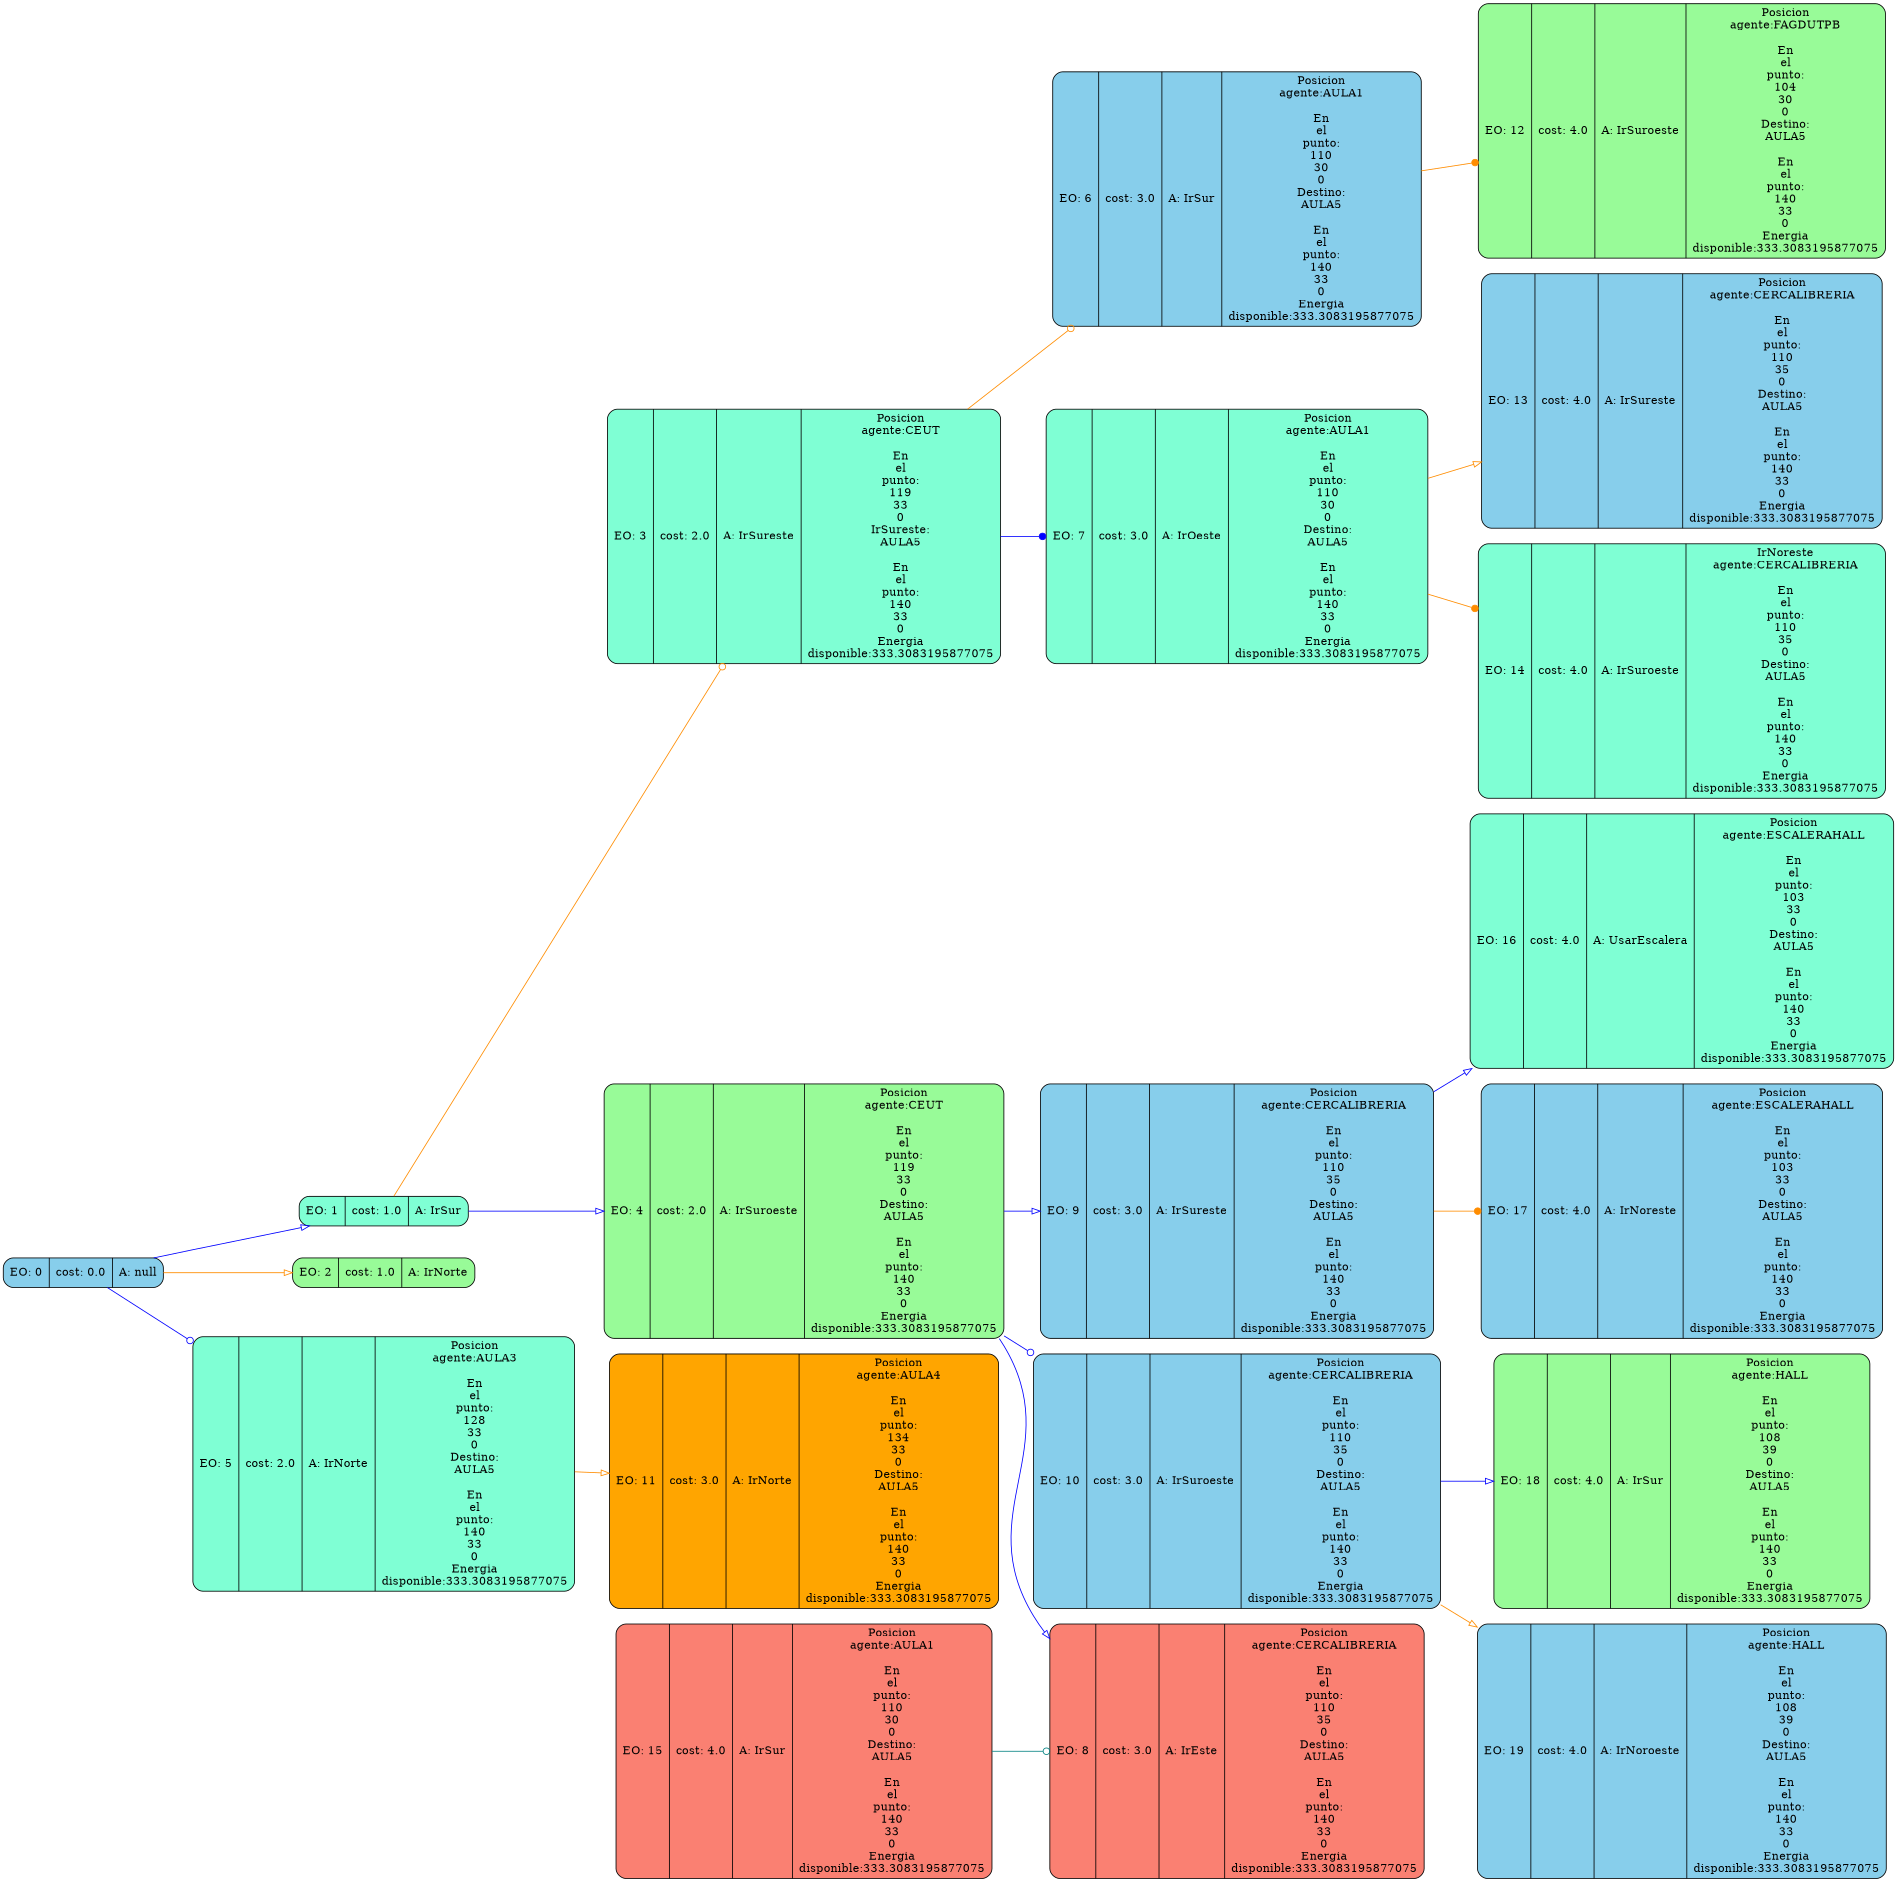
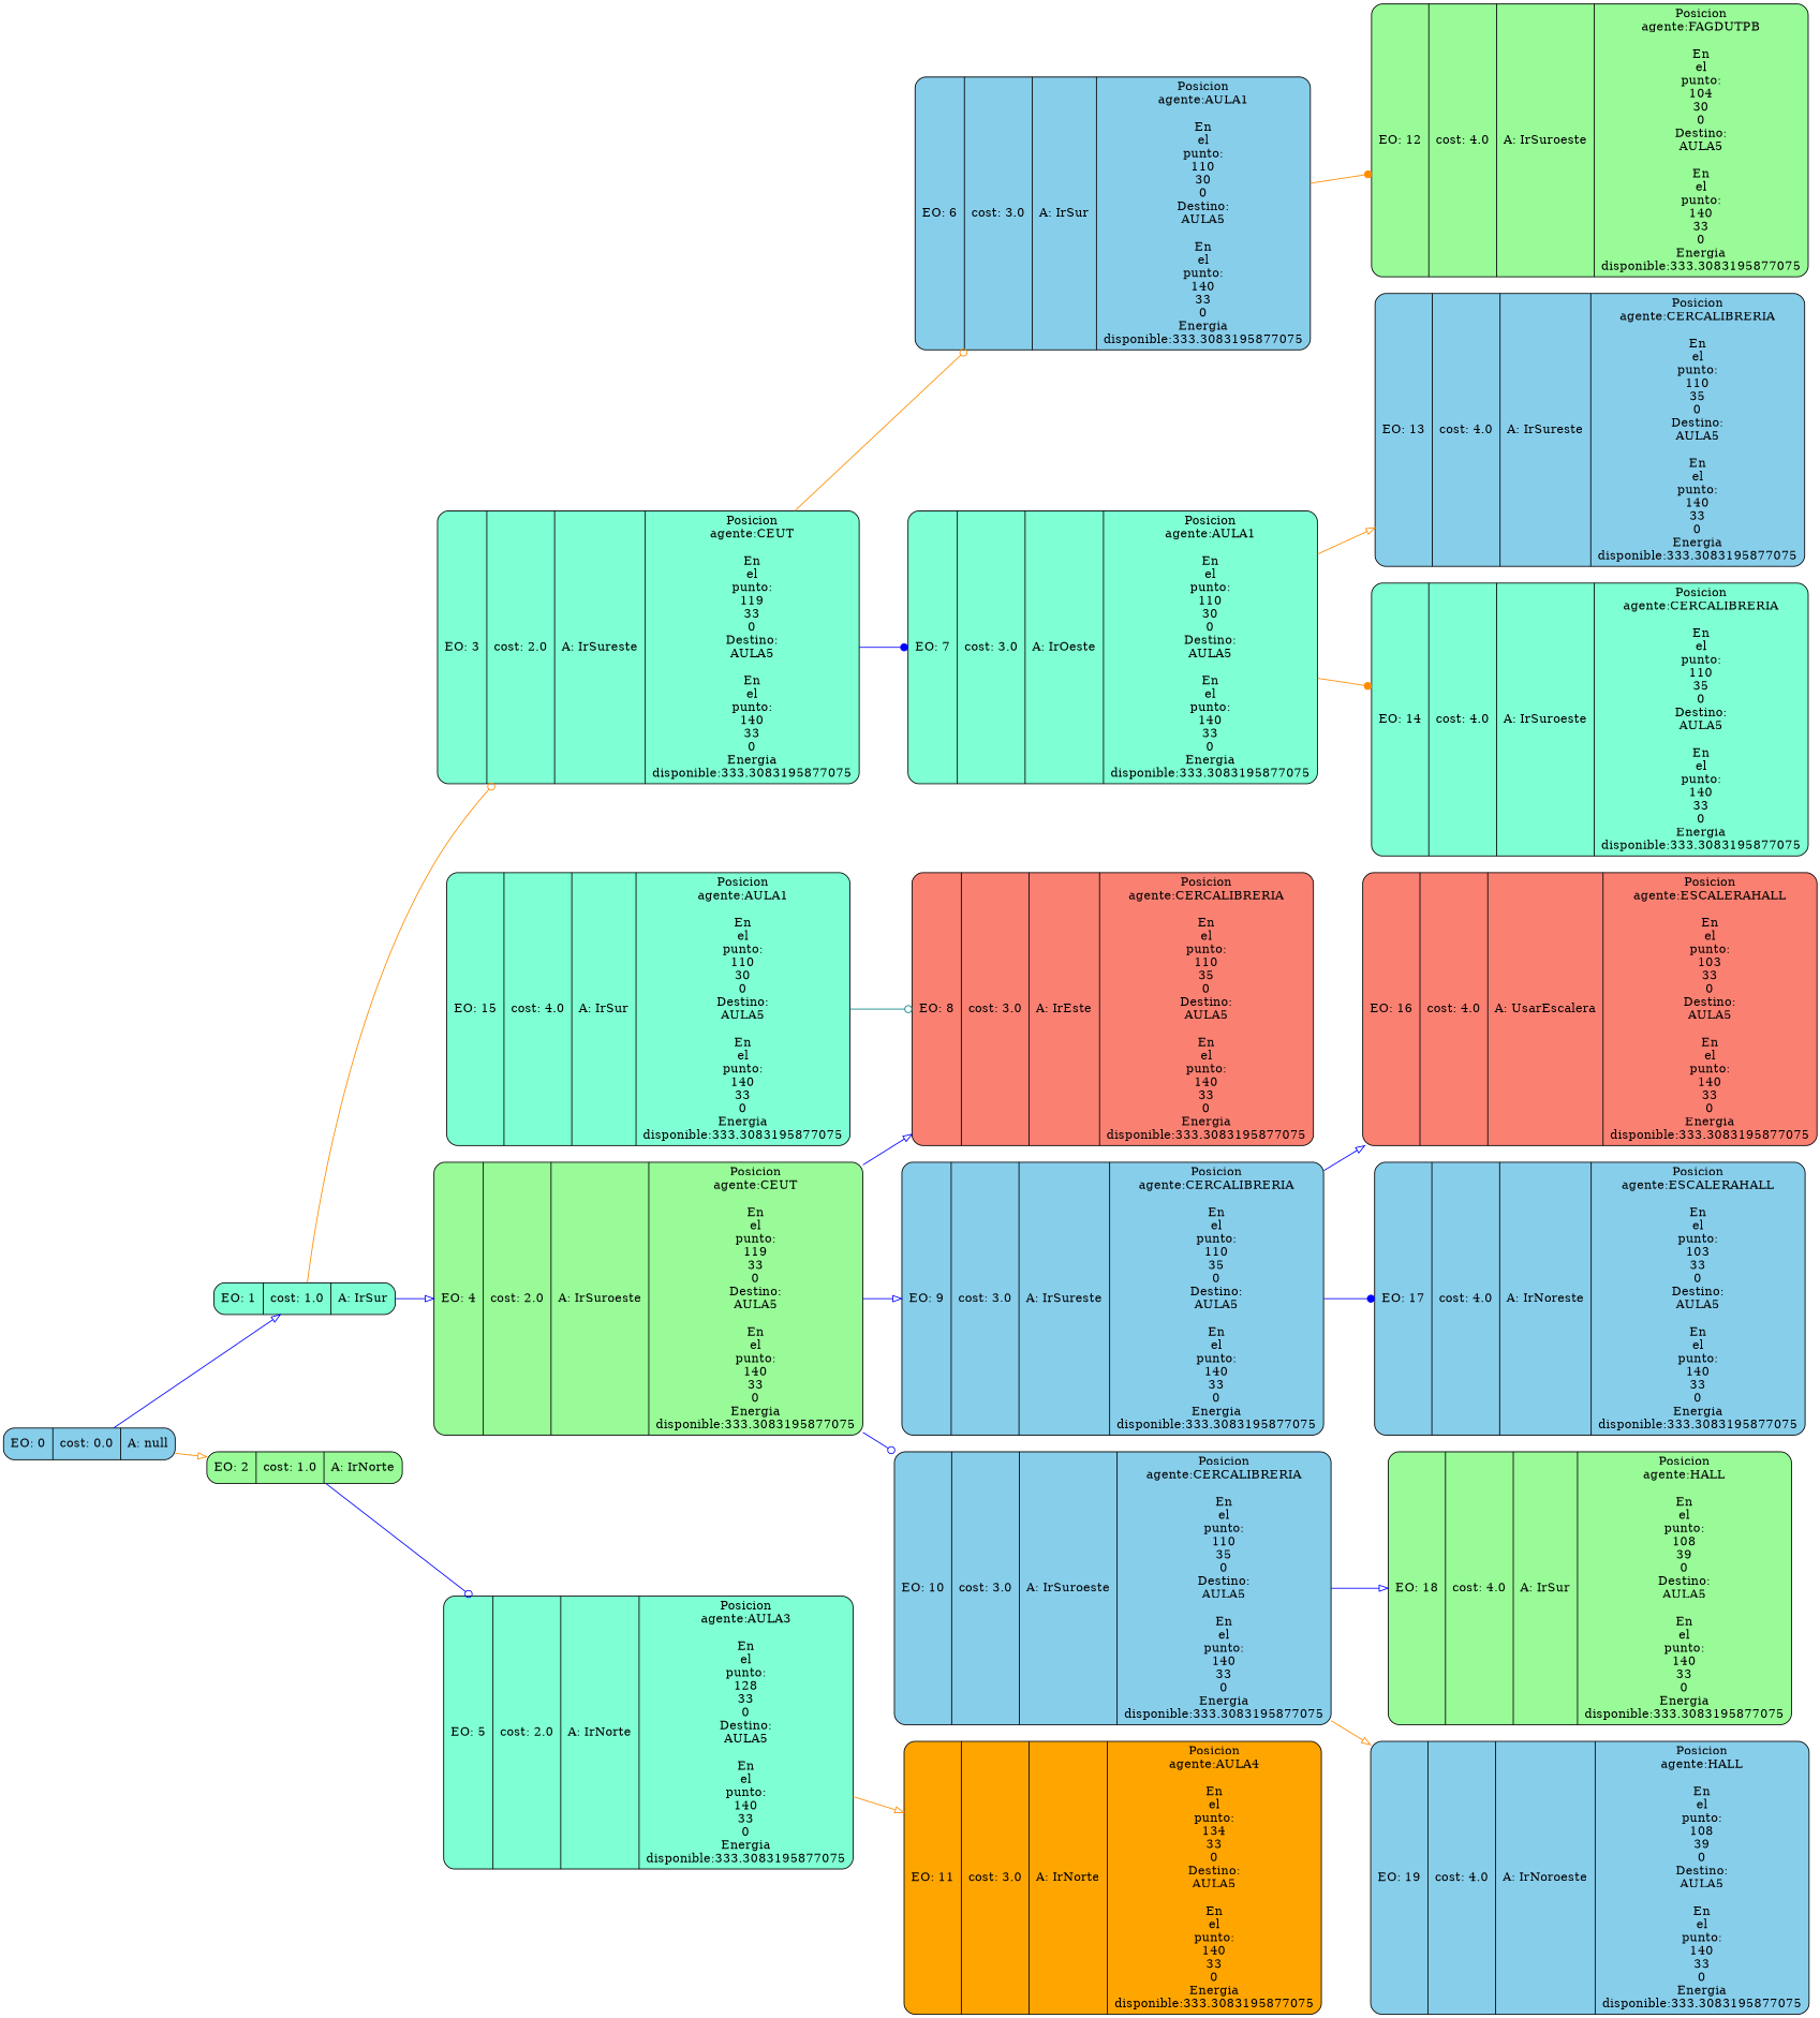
  digraph {
    rankdir=LR
    node [fillcolor=skyblue shape=Mrecord style=filled]
    edge [arrowhead=onormal color=blue]
    n1 [label="{EO: 0|cost: 0.0|A: null}"]
    n2 [fillcolor=aquamarine label="{EO: 1|cost: 1.0|A: IrSur}"]
    n3 [fillcolor=palegreen label="{EO: 2|cost: 1.0|A: IrNorte}"]
-   n4 [fillcolor=aquamarine label="{EO: 3|cost: 2.0|A: IrSureste|Posicion\nagente:CEUT\n\nEn\nel\npunto:\n119\n33\n0\nIrSureste:\nAULA5\n\nEn\nel\npunto:\n140\n33\n0\nEnergia\ndisponible:333.3083195877075\n}"]
+   n4 [fillcolor=aquamarine label="{EO: 3|cost: 2.0|A: IrSureste|Posicion\nagente:CEUT\n\nEn\nel\npunto:\n119\n33\n0\nDestino:\nAULA5\n\nEn\nel\npunto:\n140\n33\n0\nEnergia\ndisponible:333.3083195877075\n}"]
    n5 [fillcolor=palegreen label="{EO: 4|cost: 2.0|A: IrSuroeste|Posicion\nagente:CEUT\n\nEn\nel\npunto:\n119\n33\n0\nDestino:\nAULA5\n\nEn\nel\npunto:\n140\n33\n0\nEnergia\ndisponible:333.3083195877075\n}"]
    n6 [fillcolor=aquamarine label="{EO: 5|cost: 2.0|A: IrNorte|Posicion\nagente:AULA3\n\nEn\nel\npunto:\n128\n33\n0\nDestino:\nAULA5\n\nEn\nel\npunto:\n140\n33\n0\nEnergia\ndisponible:333.3083195877075\n}"]
    n7 [label="{EO: 6|cost: 3.0|A: IrSur|Posicion\nagente:AULA1\n\nEn\nel\npunto:\n110\n30\n0\nDestino:\nAULA5\n\nEn\nel\npunto:\n140\n33\n0\nEnergia\ndisponible:333.3083195877075\n}"]
    n8 [fillcolor=aquamarine label="{EO: 7|cost: 3.0|A: IrOeste|Posicion\nagente:AULA1\n\nEn\nel\npunto:\n110\n30\n0\nDestino:\nAULA5\n\nEn\nel\npunto:\n140\n33\n0\nEnergia\ndisponible:333.3083195877075\n}"]
    n9 [fillcolor=salmon label="{EO: 8|cost: 3.0|A: IrEste|Posicion\nagente:CERCALIBRERIA\n\nEn\nel\npunto:\n110\n35\n0\nDestino:\nAULA5\n\nEn\nel\npunto:\n140\n33\n0\nEnergia\ndisponible:333.3083195877075\n}"]
    n10 [label="{EO: 9|cost: 3.0|A: IrSureste|Posicion\nagente:CERCALIBRERIA\n\nEn\nel\npunto:\n110\n35\n0\nDestino:\nAULA5\n\nEn\nel\npunto:\n140\n33\n0\nEnergia\ndisponible:333.3083195877075\n}"]
    n11 [label="{EO: 10|cost: 3.0|A: IrSuroeste|Posicion\nagente:CERCALIBRERIA\n\nEn\nel\npunto:\n110\n35\n0\nDestino:\nAULA5\n\nEn\nel\npunto:\n140\n33\n0\nEnergia\ndisponible:333.3083195877075\n}"]
    n12 [fillcolor=palegreen label="{EO: 12|cost: 4.0|A: IrSuroeste|Posicion\nagente:FAGDUTPB\n\nEn\nel\npunto:\n104\n30\n0\nDestino:\nAULA5\n\nEn\nel\npunto:\n140\n33\n0\nEnergia\ndisponible:333.3083195877075\n}"]
    n13 [label="{EO: 13|cost: 4.0|A: IrSureste|Posicion\nagente:CERCALIBRERIA\n\nEn\nel\npunto:\n110\n35\n0\nDestino:\nAULA5\n\nEn\nel\npunto:\n140\n33\n0\nEnergia\ndisponible:333.3083195877075\n}"]
-   n14 [fillcolor=aquamarine label="{EO: 14|cost: 4.0|A: IrSuroeste|IrNoreste\nagente:CERCALIBRERIA\n\nEn\nel\npunto:\n110\n35\n0\nDestino:\nAULA5\n\nEn\nel\npunto:\n140\n33\n0\nEnergia\ndisponible:333.3083195877075\n}"]
-   n15 [fillcolor=aquamarine label="{EO: 16|cost: 4.0|A: UsarEscalera|Posicion\nagente:ESCALERAHALL\n\nEn\nel\npunto:\n103\n33\n0\nDestino:\nAULA5\n\nEn\nel\npunto:\n140\n33\n0\nEnergia\ndisponible:333.3083195877075\n}"]
+   n14 [fillcolor=aquamarine label="{EO: 14|cost: 4.0|A: IrSuroeste|Posicion\nagente:CERCALIBRERIA\n\nEn\nel\npunto:\n110\n35\n0\nDestino:\nAULA5\n\nEn\nel\npunto:\n140\n33\n0\nEnergia\ndisponible:333.3083195877075\n}"]
+   n15 [fillcolor=salmon label="{EO: 16|cost: 4.0|A: UsarEscalera|Posicion\nagente:ESCALERAHALL\n\nEn\nel\npunto:\n103\n33\n0\nDestino:\nAULA5\n\nEn\nel\npunto:\n140\n33\n0\nEnergia\ndisponible:333.3083195877075\n}"]
    n16 [label="{EO: 17|cost: 4.0|A: IrNoreste|Posicion\nagente:ESCALERAHALL\n\nEn\nel\npunto:\n103\n33\n0\nDestino:\nAULA5\n\nEn\nel\npunto:\n140\n33\n0\nEnergia\ndisponible:333.3083195877075\n}"]
    n17 [fillcolor=palegreen label="{EO: 18|cost: 4.0|A: IrSur|Posicion\nagente:HALL\n\nEn\nel\npunto:\n108\n39\n0\nDestino:\nAULA5\n\nEn\nel\npunto:\n140\n33\n0\nEnergia\ndisponible:333.3083195877075\n}"]
    n18 [label="{EO: 19|cost: 4.0|A: IrNoroeste|Posicion\nagente:HALL\n\nEn\nel\npunto:\n108\n39\n0\nDestino:\nAULA5\n\nEn\nel\npunto:\n140\n33\n0\nEnergia\ndisponible:333.3083195877075\n}"]
-   n19 [fillcolor=salmon label="{EO: 15|cost: 4.0|A: IrSur|Posicion\nagente:AULA1\n\nEn\nel\npunto:\n110\n30\n0\nDestino:\nAULA5\n\nEn\nel\npunto:\n140\n33\n0\nEnergia\ndisponible:333.3083195877075\n}"]
+   n19 [fillcolor=aquamarine label="{EO: 15|cost: 4.0|A: IrSur|Posicion\nagente:AULA1\n\nEn\nel\npunto:\n110\n30\n0\nDestino:\nAULA5\n\nEn\nel\npunto:\n140\n33\n0\nEnergia\ndisponible:333.3083195877075\n}"]
    n20 [fillcolor=orange label="{EO: 11|cost: 3.0|A: IrNorte|Posicion\nagente:AULA4\n\nEn\nel\npunto:\n134\n33\n0\nDestino:\nAULA5\n\nEn\nel\npunto:\n140\n33\n0\nEnergia\ndisponible:333.3083195877075\n}"]
    n1 -> n2
    n1 -> n3 [color=darkorange]
    n2 -> n4 [arrowhead=odot color=darkorange]
    n2 -> n5
-   n1 -> n6 [arrowhead=odot]
+   n3 -> n6 [arrowhead=odot]
    n4 -> n7 [arrowhead=odot color=darkorange]
    n4 -> n8 [arrowhead=dot]
    n5 -> n9
    n5 -> n10
    n5 -> n11 [arrowhead=odot]
    n6 -> n20 [color=darkorange]
    n7 -> n12 [arrowhead=dot color=darkorange]
    n8 -> n13 [color=darkorange]
    n8 -> n14 [arrowhead=dot color=darkorange]
    n10 -> n15
-   n10 -> n16 [arrowhead=dot color=darkorange]
+   n10 -> n16 [arrowhead=dot]
    n11 -> n17
    n11 -> n18 [color=darkorange]
    n19 -> n9 [arrowhead=odot color=teal]
  }
